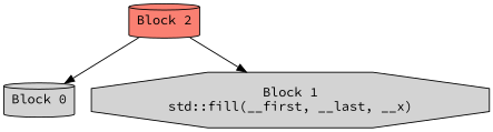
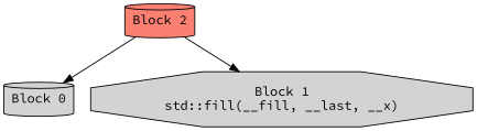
  digraph {
    fontname="Source Code Pro"
    node [fillcolor=lightgrey fontname="Source Code Pro" shape=cylinder style=filled]
    edge [fontname="Source Code Pro"]
    n1 [label="Block 0\n"]
-   n2 [label="Block 1\nstd::fill(__first, __last, __x)\n" shape=octagon]
+   n2 [label="Block 1\nstd::fill(__fill, __last, __x)\n" shape=octagon]
    n3 [fillcolor=salmon label="Block 2\n"]
    n3 -> n1
    n3 -> n2
  }
